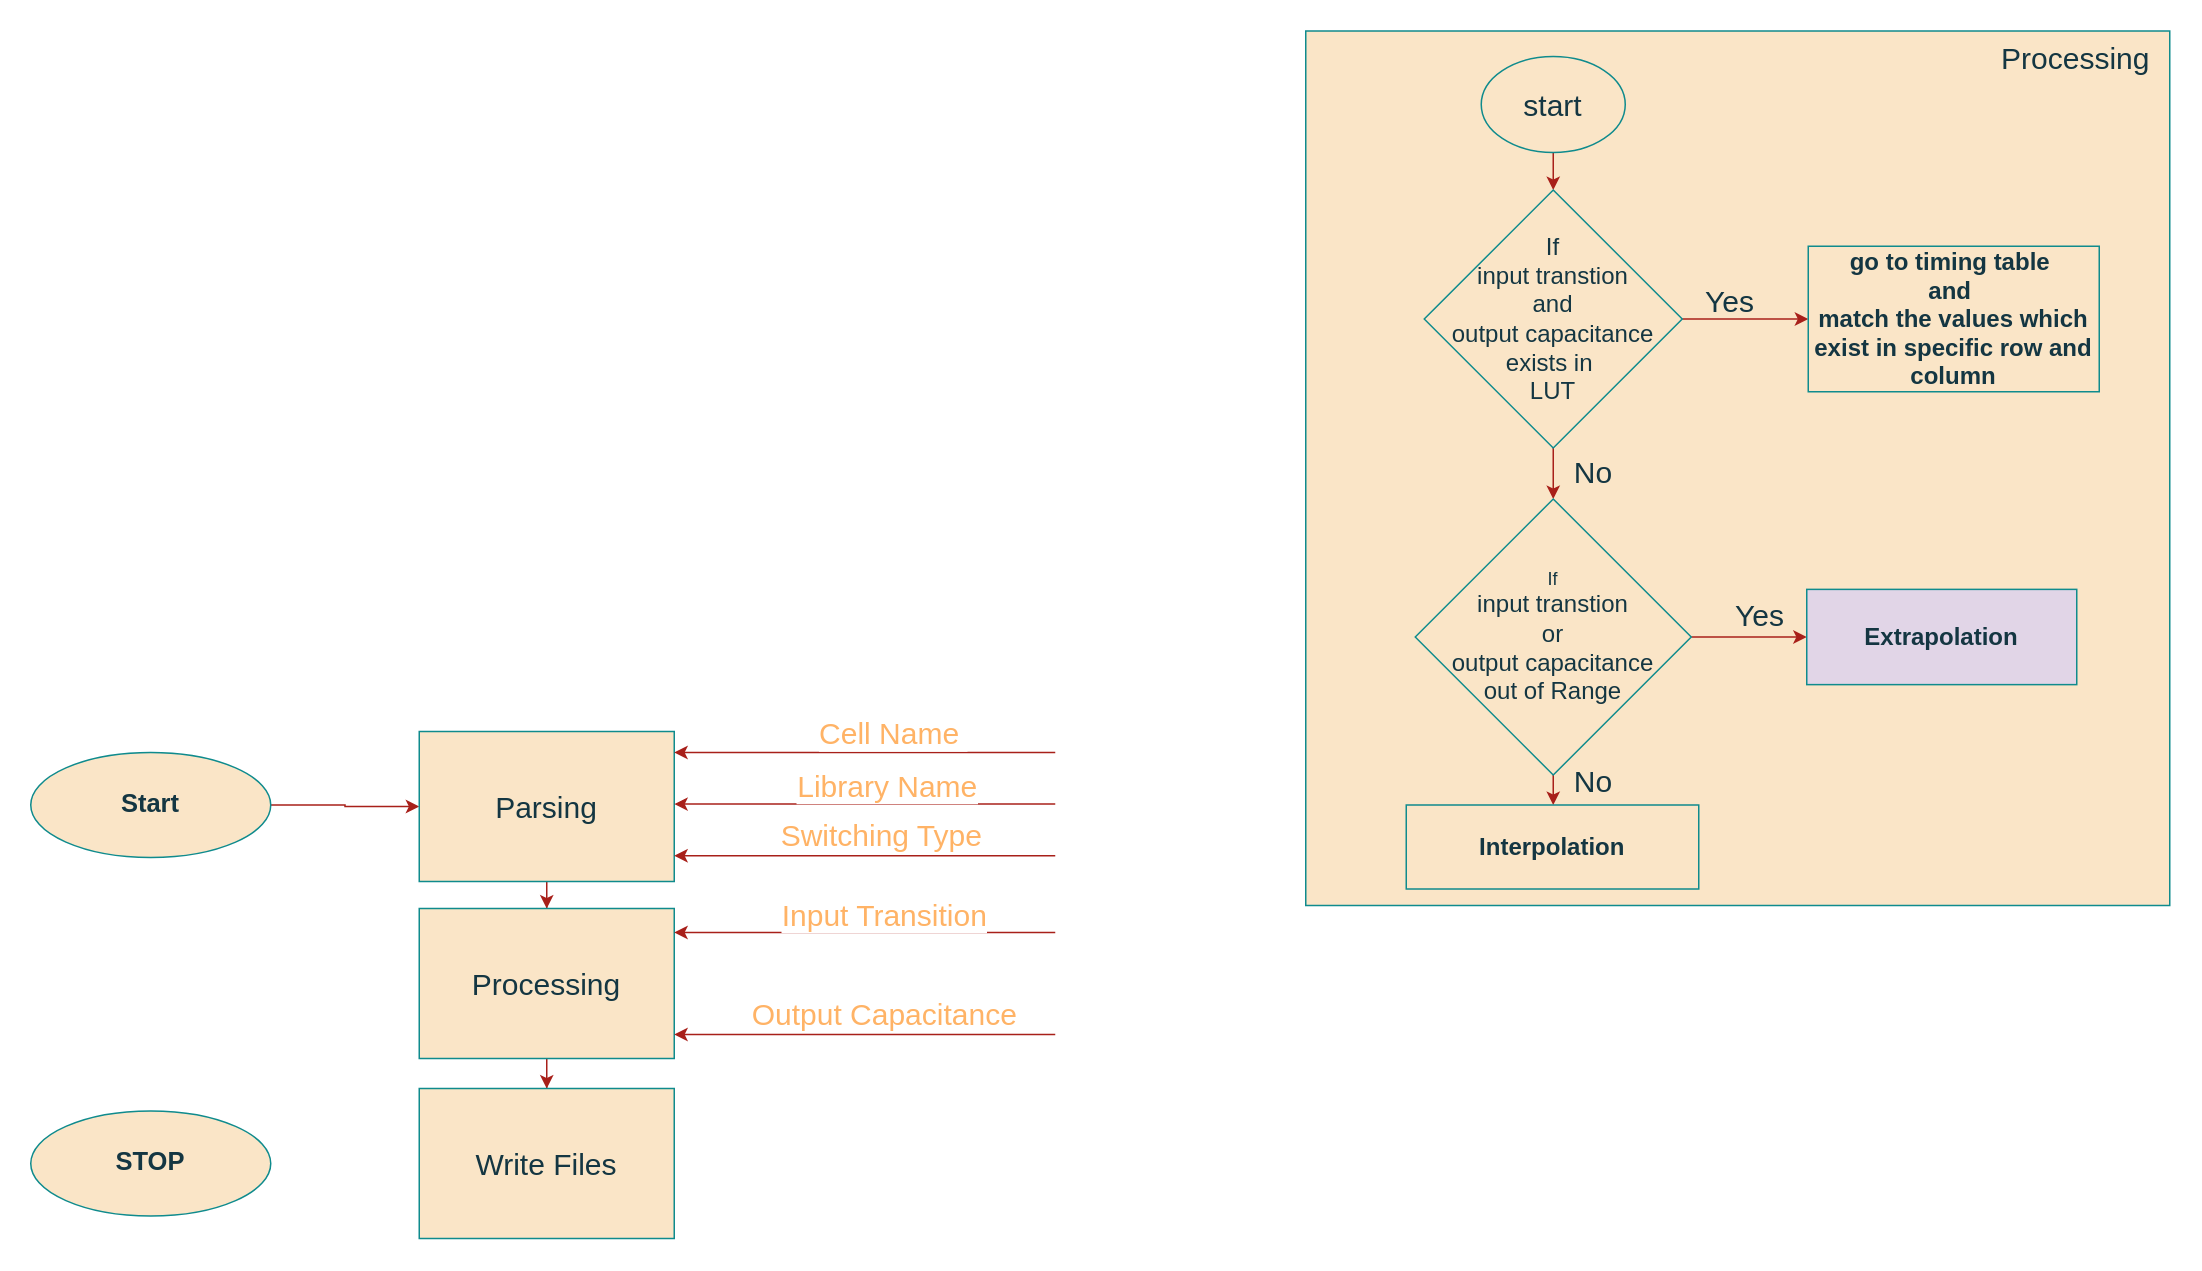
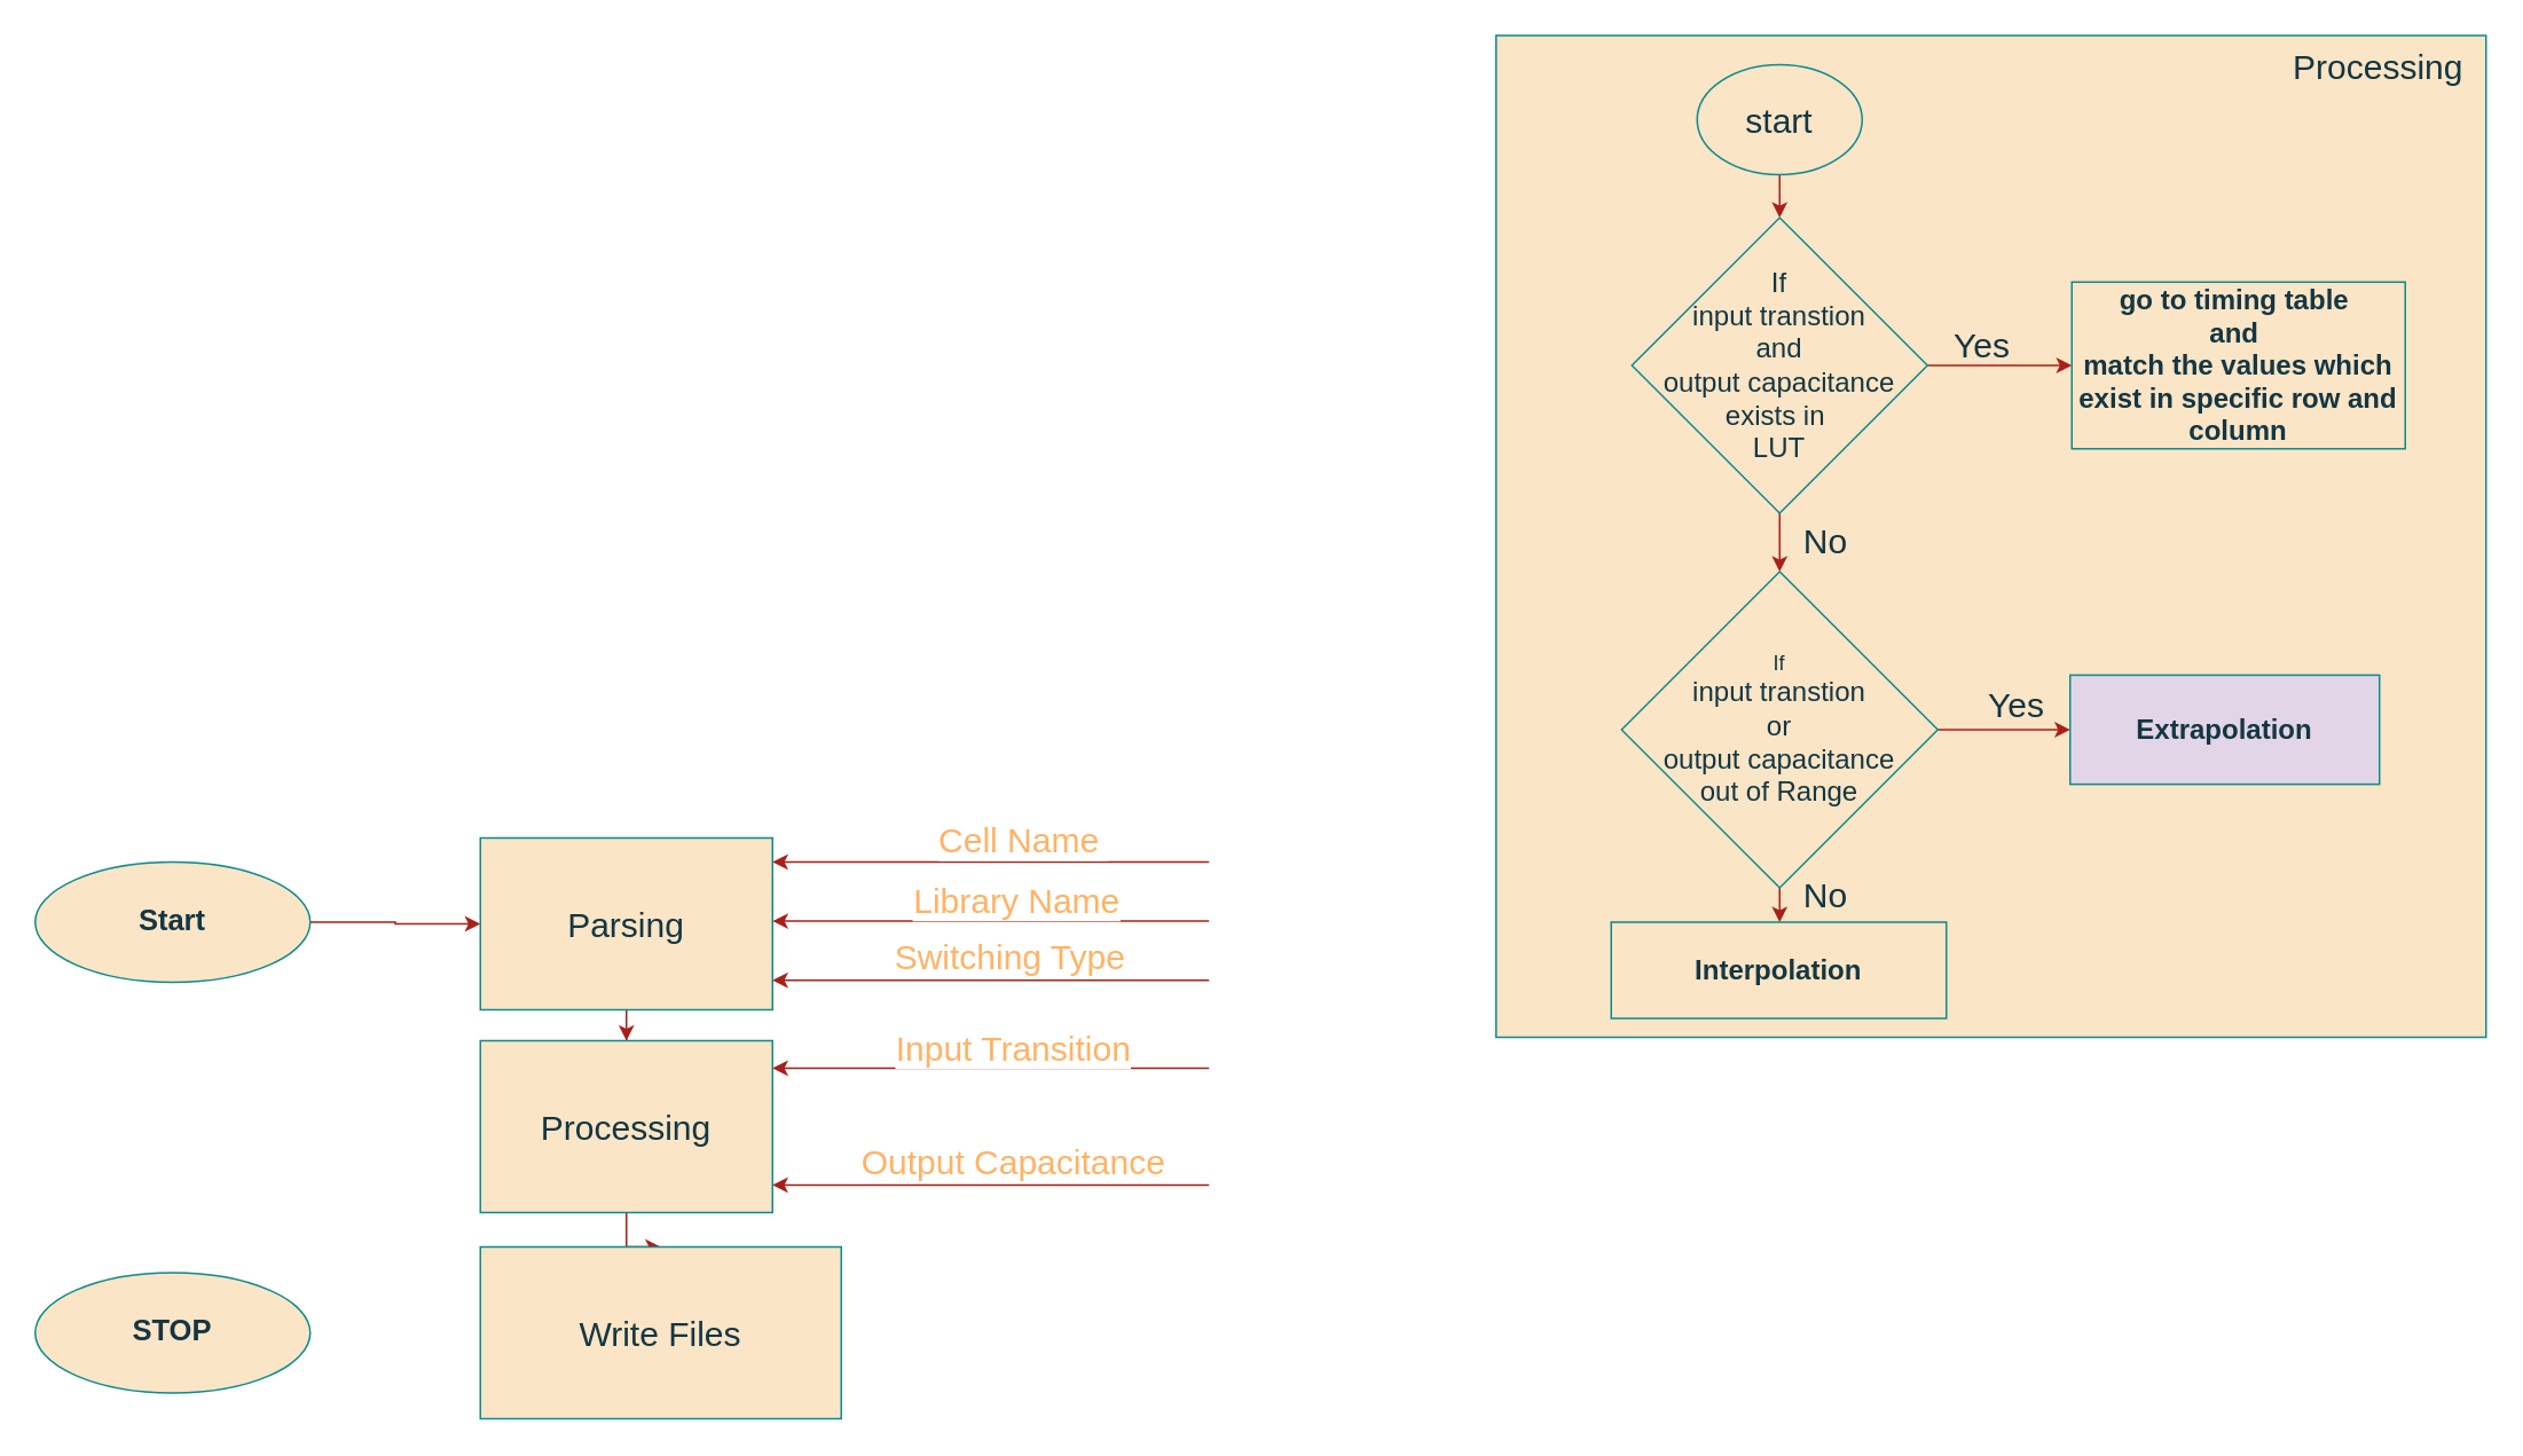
  <mxCell id="0" />
  <mxCell id="1" parent="0" />
  <mxCell id="2" value="" style="edgeStyle=orthogonalEdgeStyle;rounded=0;orthogonalLoop=1;jettySize=auto;html=1;labelBackgroundColor=none;fontColor=default;strokeColor=#A8201A;" edge="1" parent="1" source="3" target="5"><mxGeometry relative="1" as="geometry" /></mxCell>
  <mxCell id="3" value="&lt;b&gt;&lt;font style=&quot;font-size: 17px;&quot;&gt;Start&lt;/font&gt;&lt;/b&gt;" style="ellipse;whiteSpace=wrap;html=1;labelBackgroundColor=none;fillColor=#FAE5C7;strokeColor=#0F8B8D;fontColor=#143642;" vertex="1" parent="1"><mxGeometry x="20" y="501" width="160" height="70" as="geometry" /></mxCell>
  <mxCell id="4" value="" style="edgeStyle=orthogonalEdgeStyle;rounded=0;orthogonalLoop=1;jettySize=auto;html=1;labelBackgroundColor=none;fontColor=default;strokeColor=#A8201A;" edge="1" parent="1" source="5" target="7"><mxGeometry relative="1" as="geometry" /></mxCell>
  <mxCell id="5" value="&lt;font style=&quot;font-size: 20px;&quot;&gt;Parsing&lt;/font&gt;" style="rounded=0;whiteSpace=wrap;html=1;labelBackgroundColor=none;fillColor=#FAE5C7;strokeColor=#0F8B8D;fontColor=#143642;" vertex="1" parent="1"><mxGeometry x="279" y="487" width="170" height="100" as="geometry" /></mxCell>
  <mxCell id="6" style="edgeStyle=orthogonalEdgeStyle;rounded=0;orthogonalLoop=1;jettySize=auto;html=1;exitX=0.5;exitY=1;exitDx=0;exitDy=0;labelBackgroundColor=none;fontColor=default;strokeColor=#A8201A;" edge="1" parent="1" source="7" target="8"><mxGeometry relative="1" as="geometry" /></mxCell>
  <mxCell id="7" value="&lt;font style=&quot;font-size: 20px;&quot;&gt;Processing&lt;/font&gt;" style="rounded=0;whiteSpace=wrap;html=1;labelBackgroundColor=none;fillColor=#FAE5C7;strokeColor=#0F8B8D;fontColor=#143642;" vertex="1" parent="1"><mxGeometry x="279" y="605" width="170" height="100" as="geometry" /></mxCell>
- <mxCell id="8" value="&lt;font style=&quot;font-size: 20px;&quot;&gt;Write Files&lt;/font&gt;" style="rounded=0;whiteSpace=wrap;html=1;labelBackgroundColor=none;fillColor=#FAE5C7;strokeColor=#0F8B8D;fontColor=#143642;" vertex="1" parent="1"><mxGeometry x="279" y="725" width="170" height="100" as="geometry" /></mxCell>
+ <mxCell id="8" value="&lt;font style=&quot;font-size: 20px;&quot;&gt;Write Files&lt;/font&gt;" style="rounded=0;whiteSpace=wrap;html=1;labelBackgroundColor=none;fillColor=#FAE5C7;strokeColor=#0F8B8D;fontColor=#143642;" vertex="1" parent="1"><mxGeometry x="279" y="725" width="210" height="100" as="geometry" /></mxCell>
  <mxCell id="9" value="&lt;b&gt;&lt;font style=&quot;font-size: 17px;&quot;&gt;STOP&lt;/font&gt;&lt;/b&gt;" style="ellipse;whiteSpace=wrap;html=1;labelBackgroundColor=none;fillColor=#FAE5C7;strokeColor=#0F8B8D;fontColor=#143642;" vertex="1" parent="1"><mxGeometry x="20" y="740" width="160" height="70" as="geometry" /></mxCell>
  <mxCell id="10" value="" style="endArrow=classic;html=1;rounded=0;strokeColor=#A8201A;fontColor=#143642;fillColor=#FAE5C7;entryX=1;entryY=0.5;entryDx=0;entryDy=0;" edge="1" parent="1"><mxGeometry width="50" height="50" relative="1" as="geometry"><mxPoint x="703" y="535.41" as="sourcePoint" /><mxPoint x="449" y="535.41" as="targetPoint" /></mxGeometry></mxCell>
  <mxCell id="11" value="" style="endArrow=classic;html=1;rounded=0;strokeColor=#A8201A;fontColor=#143642;fillColor=#FAE5C7;entryX=1;entryY=0.5;entryDx=0;entryDy=0;" edge="1" parent="1"><mxGeometry width="50" height="50" relative="1" as="geometry"><mxPoint x="703" y="621" as="sourcePoint" /><mxPoint x="449" y="621" as="targetPoint" /></mxGeometry></mxCell>
  <mxCell id="12" value="" style="endArrow=classic;html=1;rounded=0;strokeColor=#A8201A;fontColor=#143642;fillColor=#FAE5C7;entryX=1;entryY=0.5;entryDx=0;entryDy=0;" edge="1" parent="1"><mxGeometry width="50" height="50" relative="1" as="geometry"><mxPoint x="703" y="689" as="sourcePoint" /><mxPoint x="449" y="689" as="targetPoint" /></mxGeometry></mxCell>
  <mxCell id="13" value="" style="endArrow=classic;html=1;rounded=0;strokeColor=#A8201A;fontColor=#143642;fillColor=#FAE5C7;entryX=1;entryY=0.5;entryDx=0;entryDy=0;" edge="1" parent="1"><mxGeometry width="50" height="50" relative="1" as="geometry"><mxPoint x="703" y="501" as="sourcePoint" /><mxPoint x="449" y="501" as="targetPoint" /></mxGeometry></mxCell>
  <mxCell id="14" value="&lt;font color=&quot;#ffb366&quot; style=&quot;font-size: 20px;&quot;&gt;Cell Name&amp;nbsp;&lt;/font&gt;" style="edgeLabel;html=1;align=center;verticalAlign=middle;resizable=0;points=[];fontColor=#143642;" vertex="1" connectable="0" parent="13"><mxGeometry x="-0.133" y="3" relative="1" as="geometry"><mxPoint x="1" y="-17" as="offset" /></mxGeometry></mxCell>
  <mxCell id="15" value="" style="endArrow=classic;html=1;rounded=0;strokeColor=#A8201A;fontColor=#143642;fillColor=#FAE5C7;entryX=1;entryY=0.5;entryDx=0;entryDy=0;" edge="1" parent="1"><mxGeometry width="50" height="50" relative="1" as="geometry"><mxPoint x="703" y="569.82" as="sourcePoint" /><mxPoint x="449" y="569.82" as="targetPoint" /></mxGeometry></mxCell>
  <mxCell id="16" value="&lt;font color=&quot;#ffb366&quot; style=&quot;font-size: 20px;&quot;&gt;Library Name&lt;/font&gt;" style="edgeLabel;html=1;align=center;verticalAlign=middle;resizable=0;points=[];fontColor=#143642;" vertex="1" connectable="0" parent="1"><mxGeometry x="595.002" y="499" as="geometry"><mxPoint x="-5" y="23" as="offset" /></mxGeometry></mxCell>
  <mxCell id="17" value="&lt;font color=&quot;#ffb366&quot;&gt;&lt;span style=&quot;font-size: 20px;&quot;&gt;Switching Type&lt;/span&gt;&lt;/font&gt;" style="edgeLabel;html=1;align=center;verticalAlign=middle;resizable=0;points=[];fontColor=#143642;" vertex="1" connectable="0" parent="1"><mxGeometry x="588.002" y="557" as="geometry"><mxPoint x="-2" y="-2" as="offset" /></mxGeometry></mxCell>
  <mxCell id="18" value="&lt;font color=&quot;#ffb366&quot;&gt;&lt;span style=&quot;font-size: 20px;&quot;&gt;Input Transition&lt;/span&gt;&lt;/font&gt;" style="edgeLabel;html=1;align=center;verticalAlign=middle;resizable=0;points=[];fontColor=#143642;" vertex="1" connectable="0" parent="1"><mxGeometry x="588.002" y="608" as="geometry" /></mxCell>
  <mxCell id="19" value="&lt;font color=&quot;#ffb366&quot; style=&quot;font-size: 20px;&quot;&gt;Output Capacitance&lt;/font&gt;" style="edgeLabel;html=1;align=center;verticalAlign=middle;resizable=0;points=[];fontColor=#143642;" vertex="1" connectable="0" parent="1"><mxGeometry x="588.002" y="674" as="geometry" /></mxCell>
  <mxCell id="20" value="" style="rounded=0;whiteSpace=wrap;html=1;strokeColor=#0F8B8D;fontColor=#143642;fillColor=#FAE5C7;movable=1;resizable=1;rotatable=1;deletable=1;editable=1;locked=0;connectable=1;" vertex="1" parent="1"><mxGeometry x="870" y="20" width="576" height="583" as="geometry" /></mxCell>
  <mxCell id="21" value="&lt;font style=&quot;font-size: 20px;&quot;&gt;Processing&lt;/font&gt;" style="text;html=1;strokeColor=none;fillColor=none;align=center;verticalAlign=middle;whiteSpace=wrap;rounded=0;fontColor=#143642;" vertex="1" parent="1"><mxGeometry x="1330" y="23" width="107" height="30" as="geometry" /></mxCell>
  <mxCell id="22" style="edgeStyle=orthogonalEdgeStyle;rounded=0;orthogonalLoop=1;jettySize=auto;html=1;exitX=0.5;exitY=1;exitDx=0;exitDy=0;entryX=0.5;entryY=0;entryDx=0;entryDy=0;strokeColor=#A8201A;fontColor=#143642;fillColor=#FAE5C7;" edge="1" parent="1" source="23" target="26"><mxGeometry relative="1" as="geometry" /></mxCell>
  <mxCell id="23" value="&lt;font style=&quot;font-size: 20px;&quot;&gt;start&lt;/font&gt;" style="ellipse;whiteSpace=wrap;html=1;strokeColor=#0F8B8D;fontColor=#143642;fillColor=#FAE5C7;" vertex="1" parent="1"><mxGeometry x="987" y="37" width="96" height="64" as="geometry" /></mxCell>
  <mxCell id="24" style="edgeStyle=orthogonalEdgeStyle;rounded=0;orthogonalLoop=1;jettySize=auto;html=1;exitX=1;exitY=0.5;exitDx=0;exitDy=0;entryX=0;entryY=0.5;entryDx=0;entryDy=0;strokeColor=#A8201A;fontColor=#143642;fillColor=#FAE5C7;" edge="1" parent="1" source="26" target="27"><mxGeometry relative="1" as="geometry" /></mxCell>
  <mxCell id="25" style="edgeStyle=orthogonalEdgeStyle;rounded=0;orthogonalLoop=1;jettySize=auto;html=1;exitX=0.5;exitY=1;exitDx=0;exitDy=0;entryX=0.5;entryY=0;entryDx=0;entryDy=0;strokeColor=#A8201A;fontColor=#143642;fillColor=#FAE5C7;" edge="1" parent="1" source="26" target="31"><mxGeometry relative="1" as="geometry" /></mxCell>
  <mxCell id="26" value="&lt;font style=&quot;font-size: 16px;&quot;&gt;If&lt;br&gt;input transtion &lt;br&gt;and&lt;br&gt;output capacitance&lt;br&gt;exists in&amp;nbsp;&lt;br&gt;LUT&lt;/font&gt;" style="rhombus;whiteSpace=wrap;html=1;strokeColor=#0F8B8D;fontColor=#143642;fillColor=#FAE5C7;" vertex="1" parent="1"><mxGeometry x="949" y="126" width="172" height="172" as="geometry" /></mxCell>
  <mxCell id="27" value="&lt;font style=&quot;font-size: 16px;&quot;&gt;&lt;b&gt;go to timing table&amp;nbsp;&lt;br&gt;and&amp;nbsp;&lt;br&gt;match the values which exist in specific row and column&lt;/b&gt;&lt;/font&gt;" style="rounded=0;whiteSpace=wrap;html=1;strokeColor=#0F8B8D;fontColor=#143642;fillColor=#FAE5C7;" vertex="1" parent="1"><mxGeometry x="1205" y="163.5" width="194" height="97" as="geometry" /></mxCell>
  <mxCell id="28" value="&lt;font style=&quot;font-size: 20px;&quot;&gt;Yes&lt;/font&gt;" style="text;html=1;strokeColor=none;fillColor=none;align=center;verticalAlign=middle;whiteSpace=wrap;rounded=0;fontColor=#143642;" vertex="1" parent="1"><mxGeometry x="1112" y="171" width="82" height="58" as="geometry" /></mxCell>
  <mxCell id="29" style="edgeStyle=orthogonalEdgeStyle;rounded=0;orthogonalLoop=1;jettySize=auto;html=1;exitX=0.5;exitY=1;exitDx=0;exitDy=0;strokeColor=#A8201A;fontColor=#143642;fillColor=#FAE5C7;" edge="1" parent="1" source="31" target="33"><mxGeometry relative="1" as="geometry" /></mxCell>
  <mxCell id="30" style="edgeStyle=orthogonalEdgeStyle;rounded=0;orthogonalLoop=1;jettySize=auto;html=1;exitX=1;exitY=0.5;exitDx=0;exitDy=0;entryX=0;entryY=0.5;entryDx=0;entryDy=0;strokeColor=#A8201A;fontColor=#143642;fillColor=#FAE5C7;" edge="1" parent="1" source="31" target="32"><mxGeometry relative="1" as="geometry" /></mxCell>
  <mxCell id="31" value="If&lt;br style=&quot;font-size: 16px;&quot;&gt;&lt;span style=&quot;font-size: 16px;&quot;&gt;input transtion&lt;/span&gt;&lt;br style=&quot;font-size: 16px;&quot;&gt;&lt;span style=&quot;font-size: 16px;&quot;&gt;or&lt;/span&gt;&lt;br style=&quot;font-size: 16px;&quot;&gt;&lt;span style=&quot;font-size: 16px;&quot;&gt;output capacitance&lt;/span&gt;&lt;br style=&quot;font-size: 16px;&quot;&gt;&lt;span style=&quot;font-size: 16px;&quot;&gt;out of Range&lt;/span&gt;" style="rhombus;whiteSpace=wrap;html=1;strokeColor=#0F8B8D;fontColor=#143642;fillColor=#FAE5C7;" vertex="1" parent="1"><mxGeometry x="943" y="332" width="184" height="184" as="geometry" /></mxCell>
  <mxCell id="32" value="&lt;span style=&quot;font-size: 16px;&quot;&gt;&lt;b&gt;Extrapolation&lt;/b&gt;&lt;/span&gt;" style="rounded=0;whiteSpace=wrap;html=1;strokeColor=#0F8B8D;fontColor=#143642;fillColor=#e1d5e7;" vertex="1" parent="1"><mxGeometry x="1204" y="392.25" width="180" height="63.5" as="geometry" /></mxCell>
  <mxCell id="33" value="&lt;span style=&quot;font-size: 16px;&quot;&gt;&lt;b&gt;Interpolation&lt;/b&gt;&lt;/span&gt;" style="rounded=0;whiteSpace=wrap;html=1;strokeColor=#0F8B8D;fontColor=#143642;fillColor=#FAE5C7;" vertex="1" parent="1"><mxGeometry x="937" y="536" width="195" height="56" as="geometry" /></mxCell>
  <mxCell id="34" value="&lt;font style=&quot;font-size: 20px;&quot;&gt;No&lt;/font&gt;" style="text;html=1;strokeColor=none;fillColor=none;align=center;verticalAlign=middle;whiteSpace=wrap;rounded=0;fontColor=#143642;" vertex="1" parent="1"><mxGeometry x="1021" y="285" width="82" height="58" as="geometry" /></mxCell>
  <mxCell id="35" value="&lt;font style=&quot;font-size: 20px;&quot;&gt;No&lt;/font&gt;" style="text;html=1;strokeColor=none;fillColor=none;align=center;verticalAlign=middle;whiteSpace=wrap;rounded=0;fontColor=#143642;" vertex="1" parent="1"><mxGeometry x="1021" y="491" width="82" height="58" as="geometry" /></mxCell>
  <mxCell id="36" value="&lt;font style=&quot;font-size: 20px;&quot;&gt;Yes&lt;/font&gt;" style="text;html=1;strokeColor=none;fillColor=none;align=center;verticalAlign=middle;whiteSpace=wrap;rounded=0;fontColor=#143642;" vertex="1" parent="1"><mxGeometry x="1132" y="380" width="82" height="58" as="geometry" /></mxCell>
